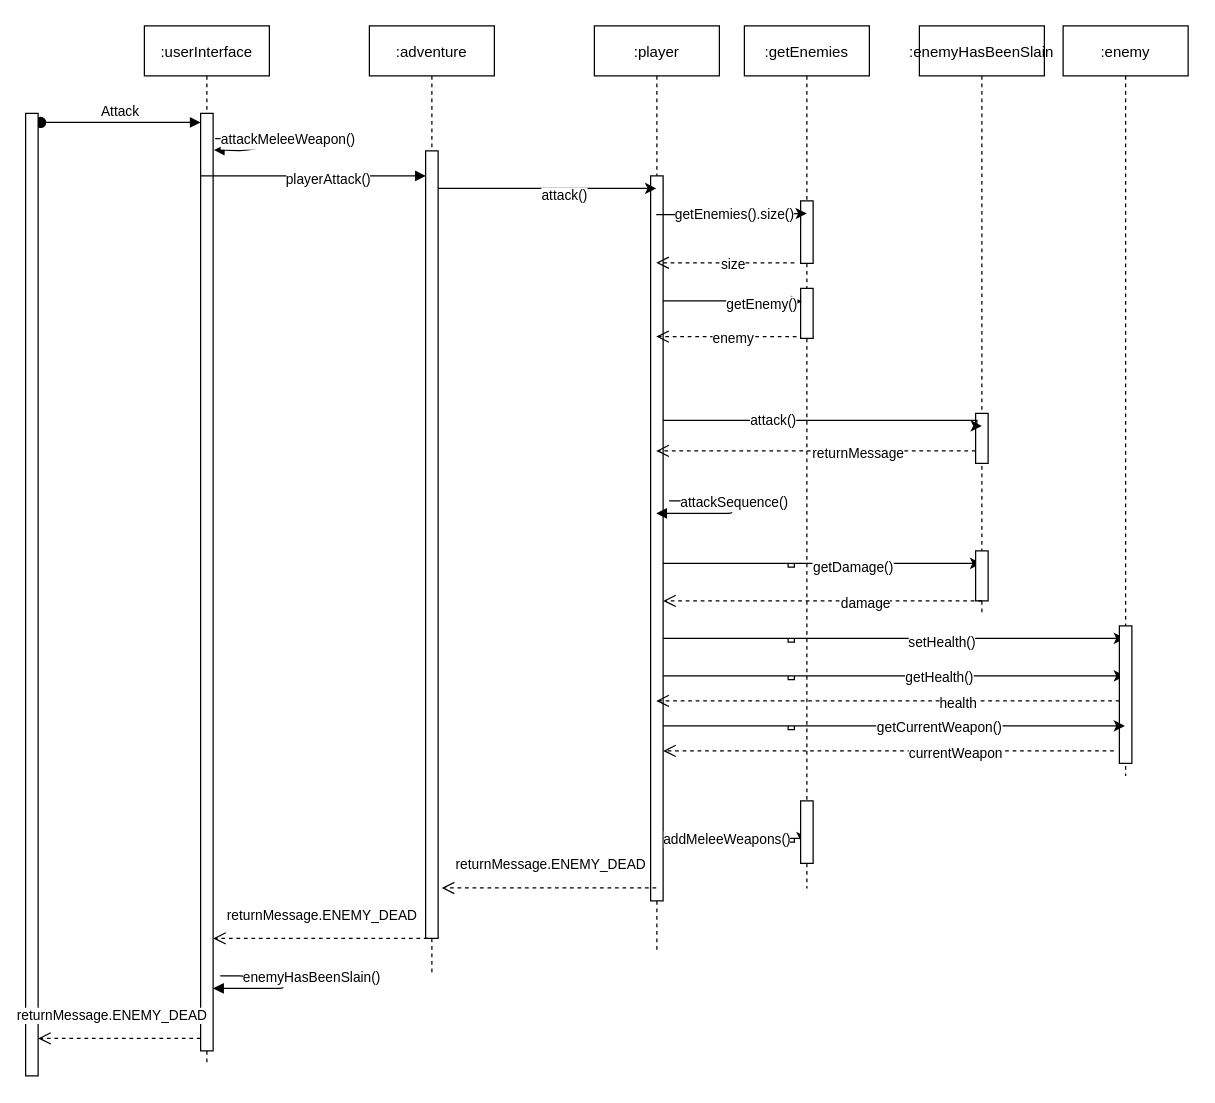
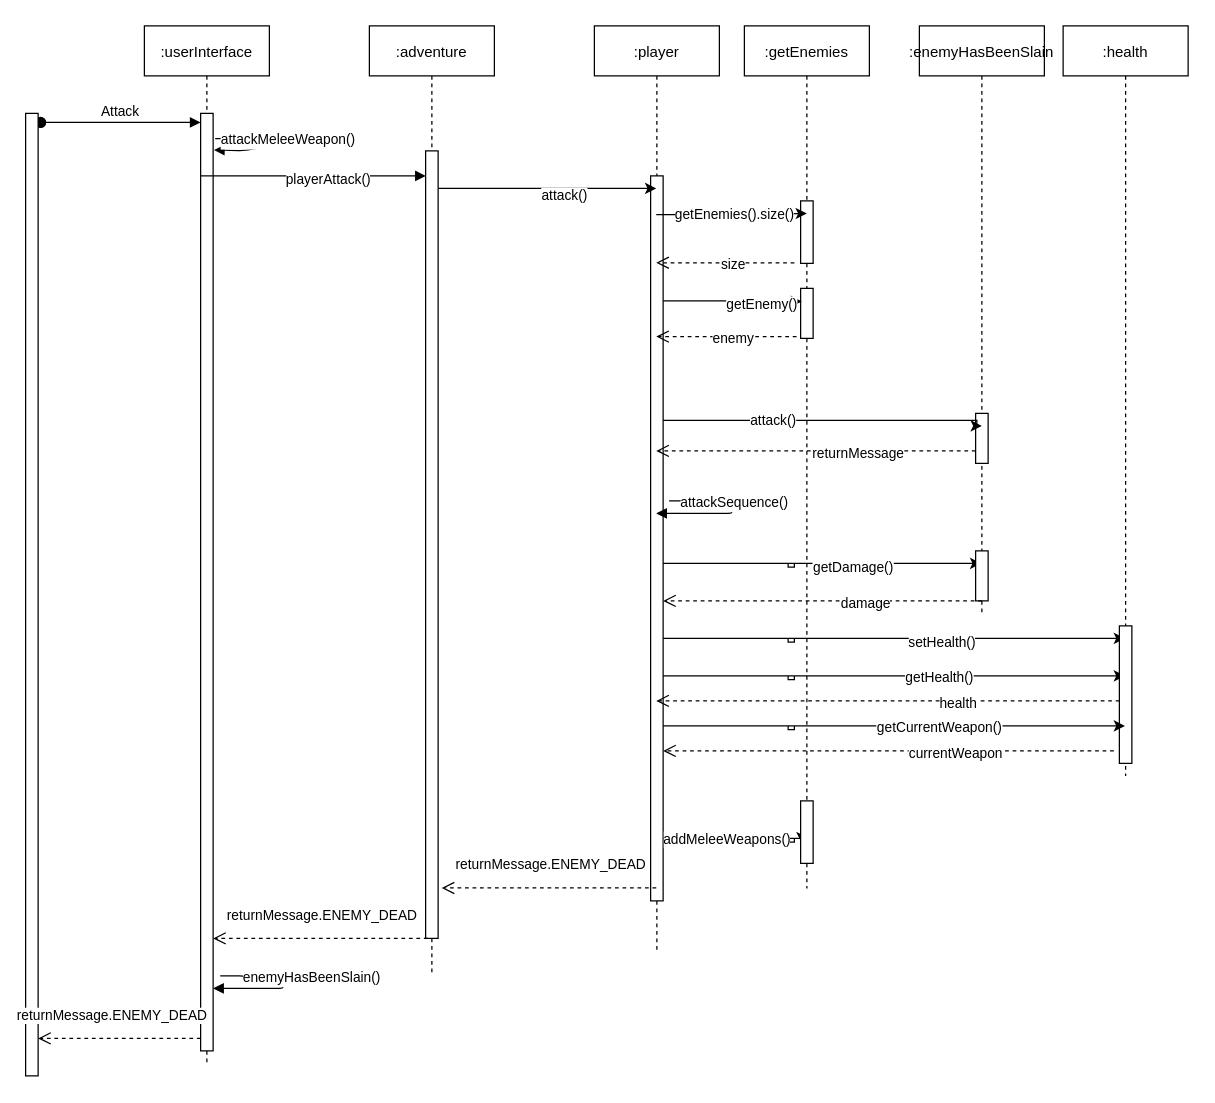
  <mxCell id="0" />
  <mxCell id="1" parent="0" />
  <mxCell id="2" value=":userInterface" style="shape=umlLifeline;perimeter=lifelinePerimeter;container=1;collapsible=0;recursiveResize=0;rounded=0;shadow=0;strokeWidth=1;" parent="1" vertex="1"><mxGeometry x="115" y="20" width="100" height="830" as="geometry" /></mxCell>
  <mxCell id="3" value="" style="points=[];perimeter=orthogonalPerimeter;rounded=0;shadow=0;strokeWidth=1;" parent="2" vertex="1"><mxGeometry x="45" y="70" width="10" height="750" as="geometry" /></mxCell>
  <mxCell id="4" value="attackMeleeWeapon()" style="verticalAlign=bottom;endArrow=block;shadow=0;strokeWidth=1;entryX=1.067;entryY=0.039;entryDx=0;entryDy=0;entryPerimeter=0;exitX=1.167;exitY=0.027;exitDx=0;exitDy=0;exitPerimeter=0;" parent="2" source="3" target="3" edge="1"><mxGeometry x="-0.027" y="11" relative="1" as="geometry"><mxPoint x="55" y="80" as="sourcePoint" /><mxPoint x="60" y="107" as="targetPoint" /><Array as="points"><mxPoint x="110" y="90" /><mxPoint x="85" y="100" /></Array><mxPoint x="1" as="offset" /></mxGeometry></mxCell>
  <mxCell id="5" value="enemyHasBeenSlain()" style="verticalAlign=bottom;endArrow=block;shadow=0;strokeWidth=1;" edge="1" parent="2"><mxGeometry x="-0.035" y="-19" relative="1" as="geometry"><mxPoint x="60.68" y="760" as="sourcePoint" /><mxPoint x="55.004" y="770" as="targetPoint" /><Array as="points"><mxPoint x="85.68" y="760" /><mxPoint x="115.68" y="770" /></Array><mxPoint x="19" y="19" as="offset" /></mxGeometry></mxCell>
  <mxCell id="6" value=":adventure" style="shape=umlLifeline;perimeter=lifelinePerimeter;container=1;collapsible=0;recursiveResize=0;rounded=0;shadow=0;strokeWidth=1;" parent="1" vertex="1"><mxGeometry x="295" y="20" width="100" height="760" as="geometry" /></mxCell>
  <mxCell id="7" value="" style="points=[];perimeter=orthogonalPerimeter;rounded=0;shadow=0;strokeWidth=1;" parent="6" vertex="1"><mxGeometry x="45" y="100" width="10" height="630" as="geometry" /></mxCell>
  <mxCell id="8" value=":player" style="shape=umlLifeline;perimeter=lifelinePerimeter;container=1;collapsible=0;recursiveResize=0;rounded=0;shadow=0;strokeWidth=1;" vertex="1" parent="1"><mxGeometry x="475" y="20" width="100" height="740" as="geometry" /></mxCell>
  <mxCell id="9" value="" style="points=[];perimeter=orthogonalPerimeter;rounded=0;shadow=0;strokeWidth=1;" vertex="1" parent="8"><mxGeometry x="45" y="120" width="10" height="580" as="geometry" /></mxCell>
  <mxCell id="10" value="attackSequence()" style="verticalAlign=bottom;endArrow=block;shadow=0;strokeWidth=1;" edge="1" parent="8" target="8"><mxGeometry x="-0.027" relative="1" as="geometry"><mxPoint x="59.77" y="380" as="sourcePoint" /><mxPoint x="54.996" y="390" as="targetPoint" /><Array as="points"><mxPoint x="84.77" y="380" /><mxPoint x="114.77" y="390" /></Array><mxPoint as="offset" /></mxGeometry></mxCell>
  <mxCell id="11" value="" style="edgeStyle=orthogonalEdgeStyle;rounded=0;orthogonalLoop=1;jettySize=auto;html=1;" edge="1" parent="8" target="27"><mxGeometry relative="1" as="geometry"><mxPoint x="55" y="430" as="sourcePoint" /><mxPoint x="166" y="430.4" as="targetPoint" /><Array as="points"><mxPoint x="160" y="430" /><mxPoint x="160" y="433" /><mxPoint x="155" y="433" /><mxPoint x="155" y="430" /></Array></mxGeometry></mxCell>
  <mxCell id="12" value="getDamage()" style="edgeLabel;html=1;align=center;verticalAlign=middle;resizable=0;points=[];" vertex="1" connectable="0" parent="11"><mxGeometry x="0.236" y="-2" relative="1" as="geometry"><mxPoint as="offset" /></mxGeometry></mxCell>
  <mxCell id="13" value="" style="edgeStyle=orthogonalEdgeStyle;rounded=0;orthogonalLoop=1;jettySize=auto;html=1;entryX=0.1;entryY=0.68;entryDx=0;entryDy=0;entryPerimeter=0;" edge="1" parent="8" target="26"><mxGeometry relative="1" as="geometry"><mxPoint x="55" y="650" as="sourcePoint" /><mxPoint x="135" y="653" as="targetPoint" /><Array as="points"><mxPoint x="160" y="650" /><mxPoint x="160" y="653" /><mxPoint x="155" y="653" /><mxPoint x="155" y="650" /><mxPoint x="166" y="650" /></Array></mxGeometry></mxCell>
  <mxCell id="14" value="addMeleeWeapons()" style="edgeLabel;html=1;align=center;verticalAlign=middle;resizable=0;points=[];" vertex="1" connectable="0" parent="13"><mxGeometry x="0.236" y="-2" relative="1" as="geometry"><mxPoint x="-31" y="-2" as="offset" /></mxGeometry></mxCell>
  <mxCell id="15" value="" style="edgeStyle=orthogonalEdgeStyle;rounded=0;orthogonalLoop=1;jettySize=auto;html=1;" edge="1" parent="1" source="7" target="8"><mxGeometry relative="1" as="geometry"><mxPoint x="450" y="150.059" as="targetPoint" /><Array as="points"><mxPoint x="370" y="150" /><mxPoint x="370" y="150" /></Array></mxGeometry></mxCell>
  <mxCell id="16" value="attack()" style="edgeLabel;html=1;align=center;verticalAlign=middle;resizable=0;points=[];" vertex="1" connectable="0" parent="15"><mxGeometry x="0.22" y="-1" relative="1" as="geometry"><mxPoint x="-6" y="4" as="offset" /></mxGeometry></mxCell>
  <mxCell id="17" value=":getEnemies" style="shape=umlLifeline;perimeter=lifelinePerimeter;container=1;collapsible=0;recursiveResize=0;rounded=0;shadow=0;strokeWidth=1;" vertex="1" parent="1"><mxGeometry x="595" y="20" width="100" height="690" as="geometry" /></mxCell>
  <mxCell id="18" value="" style="points=[];perimeter=orthogonalPerimeter;rounded=0;shadow=0;strokeWidth=1;" vertex="1" parent="17"><mxGeometry x="45" y="140" width="10" height="50" as="geometry" /></mxCell>
  <mxCell id="19" value="" style="html=1;verticalAlign=bottom;endArrow=open;dashed=1;endSize=8;rounded=0;" edge="1" parent="17" target="8"><mxGeometry relative="1" as="geometry"><mxPoint x="40" y="189.5" as="sourcePoint" /><mxPoint x="-40" y="189.5" as="targetPoint" /></mxGeometry></mxCell>
  <mxCell id="20" value="size" style="edgeLabel;html=1;align=center;verticalAlign=middle;resizable=0;points=[];" vertex="1" connectable="0" parent="19"><mxGeometry x="-0.385" y="2" relative="1" as="geometry"><mxPoint x="-16" y="-1" as="offset" /></mxGeometry></mxCell>
  <mxCell id="21" value="" style="points=[];perimeter=orthogonalPerimeter;rounded=0;shadow=0;strokeWidth=1;" vertex="1" parent="17"><mxGeometry x="45" y="210" width="10" height="40" as="geometry" /></mxCell>
  <mxCell id="22" value="" style="edgeStyle=orthogonalEdgeStyle;rounded=0;orthogonalLoop=1;jettySize=auto;html=1;" edge="1" parent="17" target="42"><mxGeometry relative="1" as="geometry"><mxPoint x="-65" y="490" as="sourcePoint" /><mxPoint x="189.5" y="490" as="targetPoint" /><Array as="points"><mxPoint x="40" y="490" /><mxPoint x="40" y="493" /><mxPoint x="35" y="493" /><mxPoint x="35" y="490" /></Array></mxGeometry></mxCell>
  <mxCell id="23" value="setHealth()" style="edgeLabel;html=1;align=center;verticalAlign=middle;resizable=0;points=[];" vertex="1" connectable="0" parent="22"><mxGeometry x="0.236" y="-2" relative="1" as="geometry"><mxPoint as="offset" /></mxGeometry></mxCell>
  <mxCell id="24" value="" style="edgeStyle=orthogonalEdgeStyle;rounded=0;orthogonalLoop=1;jettySize=auto;html=1;" edge="1" parent="17"><mxGeometry relative="1" as="geometry"><mxPoint x="-65" y="520" as="sourcePoint" /><mxPoint x="304.5" y="520" as="targetPoint" /><Array as="points"><mxPoint x="40" y="520" /><mxPoint x="40" y="523" /><mxPoint x="35" y="523" /><mxPoint x="35" y="520" /></Array></mxGeometry></mxCell>
  <mxCell id="25" value="getHealth()" style="edgeLabel;html=1;align=center;verticalAlign=middle;resizable=0;points=[];" vertex="1" connectable="0" parent="24"><mxGeometry x="0.236" y="-2" relative="1" as="geometry"><mxPoint x="-2" y="-2" as="offset" /></mxGeometry></mxCell>
  <mxCell id="26" value="" style="points=[];perimeter=orthogonalPerimeter;rounded=0;shadow=0;strokeWidth=1;" vertex="1" parent="17"><mxGeometry x="45" y="620" width="10" height="50" as="geometry" /></mxCell>
  <mxCell id="27" value=":enemyHasBeenSlain" style="shape=umlLifeline;perimeter=lifelinePerimeter;container=1;collapsible=0;recursiveResize=0;rounded=0;shadow=0;strokeWidth=1;" vertex="1" parent="1"><mxGeometry x="735" y="20" width="100" height="470" as="geometry" /></mxCell>
  <mxCell id="28" value="" style="points=[];perimeter=orthogonalPerimeter;rounded=0;shadow=0;strokeWidth=1;" vertex="1" parent="27"><mxGeometry x="45" y="420" width="10" height="40" as="geometry" /></mxCell>
  <mxCell id="29" value="" style="html=1;verticalAlign=bottom;endArrow=open;dashed=1;endSize=8;rounded=0;exitX=0.1;exitY=0.62;exitDx=0;exitDy=0;exitPerimeter=0;" edge="1" parent="27"><mxGeometry relative="1" as="geometry"><mxPoint x="50.07" y="460" as="sourcePoint" /><mxPoint x="-205.001" y="460" as="targetPoint" /></mxGeometry></mxCell>
  <mxCell id="30" value="damage" style="edgeLabel;html=1;align=center;verticalAlign=middle;resizable=0;points=[];" vertex="1" connectable="0" parent="29"><mxGeometry x="-0.385" y="2" relative="1" as="geometry"><mxPoint x="-16" y="-1" as="offset" /></mxGeometry></mxCell>
  <mxCell id="31" value="" style="edgeStyle=orthogonalEdgeStyle;rounded=0;orthogonalLoop=1;jettySize=auto;html=1;" edge="1" parent="1" source="8"><mxGeometry relative="1" as="geometry"><mxPoint x="645" y="170" as="targetPoint" /><Array as="points"><mxPoint x="585" y="171" /><mxPoint x="585" y="171" /></Array></mxGeometry></mxCell>
  <mxCell id="32" value="getEnemies().size()" style="edgeLabel;html=1;align=center;verticalAlign=middle;resizable=0;points=[];" vertex="1" connectable="0" parent="31"><mxGeometry x="-0.184" y="-3" relative="1" as="geometry"><mxPoint x="13" y="-4" as="offset" /></mxGeometry></mxCell>
  <mxCell id="33" value="" style="edgeStyle=orthogonalEdgeStyle;rounded=0;orthogonalLoop=1;jettySize=auto;html=1;entryX=0.1;entryY=0.26;entryDx=0;entryDy=0;entryPerimeter=0;" edge="1" parent="1" source="9" target="21"><mxGeometry relative="1" as="geometry"><Array as="points"><mxPoint x="635" y="240" /><mxPoint x="635" y="243" /><mxPoint x="630" y="243" /><mxPoint x="630" y="240" /></Array></mxGeometry></mxCell>
  <mxCell id="34" value="getEnemy()" style="edgeLabel;html=1;align=center;verticalAlign=middle;resizable=0;points=[];" vertex="1" connectable="0" parent="33"><mxGeometry x="0.236" y="-2" relative="1" as="geometry"><mxPoint as="offset" /></mxGeometry></mxCell>
  <mxCell id="35" value="" style="html=1;verticalAlign=bottom;endArrow=open;dashed=1;endSize=8;rounded=0;exitX=-0.329;exitY=0.964;exitDx=0;exitDy=0;exitPerimeter=0;" edge="1" parent="1" source="21" target="8"><mxGeometry relative="1" as="geometry"><mxPoint x="630.5" y="260" as="sourcePoint" /><mxPoint x="535" y="260" as="targetPoint" /></mxGeometry></mxCell>
  <mxCell id="36" value="enemy" style="edgeLabel;html=1;align=center;verticalAlign=middle;resizable=0;points=[];" vertex="1" connectable="0" parent="35"><mxGeometry x="-0.385" y="2" relative="1" as="geometry"><mxPoint x="-16" y="-1" as="offset" /></mxGeometry></mxCell>
  <mxCell id="37" value="" style="points=[];perimeter=orthogonalPerimeter;rounded=0;shadow=0;strokeWidth=1;" vertex="1" parent="1"><mxGeometry x="780" y="330" width="10" height="40" as="geometry" /></mxCell>
  <mxCell id="38" value="" style="edgeStyle=orthogonalEdgeStyle;rounded=0;orthogonalLoop=1;jettySize=auto;html=1;" edge="1" parent="1"><mxGeometry relative="1" as="geometry"><mxPoint x="530" y="335.5" as="sourcePoint" /><mxPoint x="785" y="340" as="targetPoint" /><Array as="points"><mxPoint x="781" y="336" /></Array></mxGeometry></mxCell>
  <mxCell id="39" value="attack()" style="edgeLabel;html=1;align=center;verticalAlign=middle;resizable=0;points=[];" vertex="1" connectable="0" parent="38"><mxGeometry x="-0.184" y="-3" relative="1" as="geometry"><mxPoint x="-19" y="-3" as="offset" /></mxGeometry></mxCell>
  <mxCell id="40" value="" style="html=1;verticalAlign=bottom;endArrow=open;dashed=1;endSize=8;rounded=0;exitX=0.1;exitY=0.62;exitDx=0;exitDy=0;exitPerimeter=0;" edge="1" parent="1" target="8"><mxGeometry relative="1" as="geometry"><mxPoint x="780" y="360" as="sourcePoint" /><mxPoint x="663.5" y="360" as="targetPoint" /></mxGeometry></mxCell>
  <mxCell id="41" value="returnMessage" style="edgeLabel;html=1;align=center;verticalAlign=middle;resizable=0;points=[];" vertex="1" connectable="0" parent="40"><mxGeometry x="-0.385" y="2" relative="1" as="geometry"><mxPoint x="-16" y="-1" as="offset" /></mxGeometry></mxCell>
- <mxCell id="42" value=":enemy" style="shape=umlLifeline;perimeter=lifelinePerimeter;container=1;collapsible=0;recursiveResize=0;rounded=0;shadow=0;strokeWidth=1;" vertex="1" parent="1"><mxGeometry x="850" y="20" width="100" height="600" as="geometry" /></mxCell>
+ <mxCell id="42" value=":health" style="shape=umlLifeline;perimeter=lifelinePerimeter;container=1;collapsible=0;recursiveResize=0;rounded=0;shadow=0;strokeWidth=1;" vertex="1" parent="1"><mxGeometry x="850" y="20" width="100" height="600" as="geometry" /></mxCell>
  <mxCell id="43" value="" style="points=[];perimeter=orthogonalPerimeter;rounded=0;shadow=0;strokeWidth=1;" vertex="1" parent="42"><mxGeometry x="45" y="480" width="10" height="110" as="geometry" /></mxCell>
  <mxCell id="44" value="" style="html=1;verticalAlign=bottom;endArrow=open;dashed=1;endSize=8;rounded=0;exitX=0.1;exitY=0.62;exitDx=0;exitDy=0;exitPerimeter=0;" edge="1" parent="1" target="8"><mxGeometry relative="1" as="geometry"><mxPoint x="895.07" y="560" as="sourcePoint" /><mxPoint x="639.999" y="560" as="targetPoint" /></mxGeometry></mxCell>
  <mxCell id="45" value="health" style="edgeLabel;html=1;align=center;verticalAlign=middle;resizable=0;points=[];" vertex="1" connectable="0" parent="44"><mxGeometry x="-0.385" y="2" relative="1" as="geometry"><mxPoint x="-16" y="-1" as="offset" /></mxGeometry></mxCell>
  <mxCell id="46" value="" style="edgeStyle=orthogonalEdgeStyle;rounded=0;orthogonalLoop=1;jettySize=auto;html=1;" edge="1" parent="1"><mxGeometry relative="1" as="geometry"><mxPoint x="530" y="580" as="sourcePoint" /><mxPoint x="899.5" y="580" as="targetPoint" /><Array as="points"><mxPoint x="635" y="580" /><mxPoint x="635" y="583" /><mxPoint x="630" y="583" /><mxPoint x="630" y="580" /></Array></mxGeometry></mxCell>
  <mxCell id="47" value="getCurrentWeapon()" style="edgeLabel;html=1;align=center;verticalAlign=middle;resizable=0;points=[];" vertex="1" connectable="0" parent="46"><mxGeometry x="0.236" y="-2" relative="1" as="geometry"><mxPoint x="-2" y="-2" as="offset" /></mxGeometry></mxCell>
  <mxCell id="48" value="" style="html=1;verticalAlign=bottom;endArrow=open;dashed=1;endSize=8;rounded=0;exitX=0.1;exitY=0.62;exitDx=0;exitDy=0;exitPerimeter=0;" edge="1" parent="1"><mxGeometry relative="1" as="geometry"><mxPoint x="890.57" y="600" as="sourcePoint" /><mxPoint x="530" y="600" as="targetPoint" /></mxGeometry></mxCell>
  <mxCell id="49" value="currentWeapon" style="edgeLabel;html=1;align=center;verticalAlign=middle;resizable=0;points=[];" vertex="1" connectable="0" parent="48"><mxGeometry x="-0.385" y="2" relative="1" as="geometry"><mxPoint x="-16" y="-1" as="offset" /></mxGeometry></mxCell>
  <mxCell id="50" value="" style="html=1;verticalAlign=bottom;endArrow=open;dashed=1;endSize=8;rounded=0;entryX=1.288;entryY=0.936;entryDx=0;entryDy=0;entryPerimeter=0;" edge="1" parent="1" source="8" target="7"><mxGeometry relative="1" as="geometry"><mxPoint x="446.41" y="708.4" as="sourcePoint" /><mxPoint x="360" y="710" as="targetPoint" /></mxGeometry></mxCell>
  <mxCell id="51" value="returnMessage.ENEMY_DEAD" style="edgeLabel;html=1;align=center;verticalAlign=middle;resizable=0;points=[];" vertex="1" connectable="0" parent="50"><mxGeometry x="-0.385" y="2" relative="1" as="geometry"><mxPoint x="-32" y="-21" as="offset" /></mxGeometry></mxCell>
  <mxCell id="52" value="" style="verticalAlign=bottom;endArrow=block;shadow=0;strokeWidth=1;" parent="1" edge="1"><mxGeometry x="0.151" y="30" relative="1" as="geometry"><mxPoint x="160.004" y="140" as="sourcePoint" /><mxPoint x="340.18" y="140" as="targetPoint" /><Array as="points"><mxPoint x="210.68" y="140" /><mxPoint x="300.68" y="140" /></Array><mxPoint as="offset" /></mxGeometry></mxCell>
  <mxCell id="53" value="playerAttack()" style="edgeLabel;html=1;align=center;verticalAlign=middle;resizable=0;points=[];" vertex="1" connectable="0" parent="52"><mxGeometry x="0.125" y="-2" relative="1" as="geometry"><mxPoint as="offset" /></mxGeometry></mxCell>
  <mxCell id="54" value="" style="html=1;verticalAlign=bottom;endArrow=open;dashed=1;endSize=8;rounded=0;entryX=1.288;entryY=0.936;entryDx=0;entryDy=0;entryPerimeter=0;" edge="1" parent="1"><mxGeometry relative="1" as="geometry"><mxPoint x="341.62" y="750" as="sourcePoint" /><mxPoint x="170" y="750" as="targetPoint" /></mxGeometry></mxCell>
  <mxCell id="55" value="returnMessage.ENEMY_DEAD" style="edgeLabel;html=1;align=center;verticalAlign=middle;resizable=0;points=[];" vertex="1" connectable="0" parent="54"><mxGeometry x="-0.385" y="2" relative="1" as="geometry"><mxPoint x="-32" y="-21" as="offset" /></mxGeometry></mxCell>
  <mxCell id="56" value="Attack" style="verticalAlign=bottom;startArrow=oval;endArrow=block;startSize=8;shadow=0;strokeWidth=1;exitX=1.2;exitY=0.041;exitDx=0;exitDy=0;exitPerimeter=0;" parent="1" target="3" edge="1"><mxGeometry relative="1" as="geometry"><mxPoint x="32" y="97.22" as="sourcePoint" /></mxGeometry></mxCell>
  <mxCell id="57" value="" style="points=[];perimeter=orthogonalPerimeter;rounded=0;shadow=0;strokeWidth=1;" vertex="1" parent="1"><mxGeometry x="20" y="90" width="10" height="770" as="geometry" /></mxCell>
  <mxCell id="58" value="" style="html=1;verticalAlign=bottom;endArrow=open;dashed=1;endSize=8;rounded=0;" edge="1" parent="1"><mxGeometry relative="1" as="geometry"><mxPoint x="160" y="830" as="sourcePoint" /><mxPoint x="30" y="830" as="targetPoint" /></mxGeometry></mxCell>
  <mxCell id="59" value="returnMessage.ENEMY_DEAD" style="edgeLabel;html=1;align=center;verticalAlign=middle;resizable=0;points=[];" vertex="1" connectable="0" parent="58"><mxGeometry x="-0.385" y="2" relative="1" as="geometry"><mxPoint x="-32" y="-21" as="offset" /></mxGeometry></mxCell>
